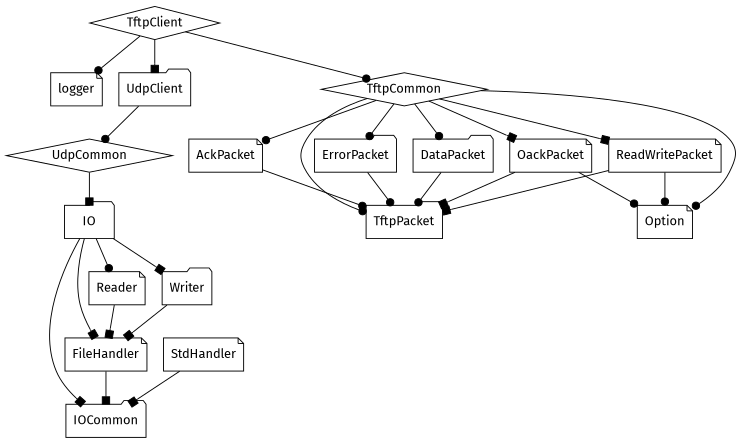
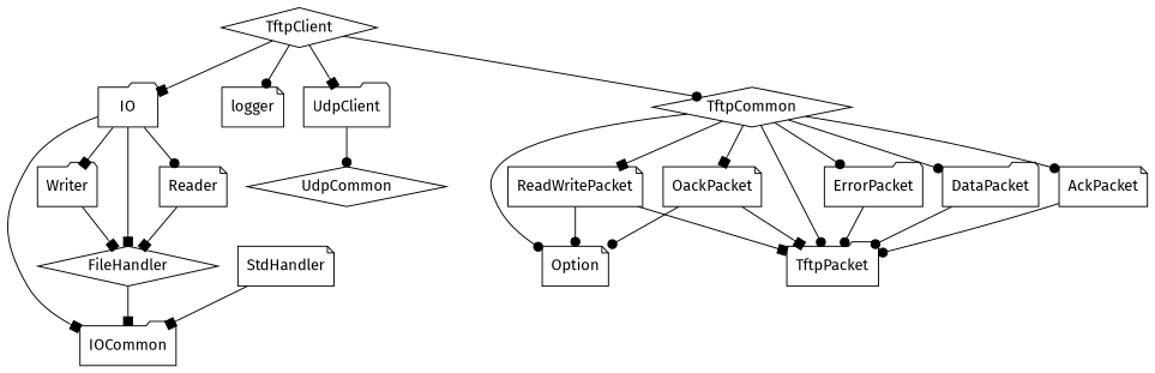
  digraph {
    fontname="Fira Sans"
    node [fontname="Fira Sans" shape=note]
    edge [arrowhead=dot fontname="Fira Sans"]
    TftpClient [shape=diamond]
    IO [shape=folder]
    logger
    UdpClient [shape=folder]
    TftpCommon [shape=diamond]
-   FileHandler
+   FileHandler [shape=diamond]
    IOCommon [shape=folder]
    Reader
    Writer [shape=folder]
    UdpCommon [shape=diamond]
    ErrorPacket [shape=folder]
    TftpPacket [shape=folder]
    DataPacket [shape=folder]
    OackPacket
    Option
    AckPacket
    ReadWritePacket
    StdHandler
-   UdpCommon -> IO [arrowhead=box]
+   TftpClient -> IO [arrowhead=box]
    TftpClient -> logger
    TftpClient -> UdpClient [arrowhead=box]
    TftpClient -> TftpCommon
    IO -> FileHandler [arrowhead=box]
    IO -> IOCommon [arrowhead=box]
    IO -> Reader
    IO -> Writer [arrowhead=box]
    UdpClient -> UdpCommon
    TftpCommon -> ErrorPacket
    TftpCommon -> TftpPacket
    TftpCommon -> DataPacket
    TftpCommon -> OackPacket [arrowhead=box]
    TftpCommon -> Option
    TftpCommon -> AckPacket
    TftpCommon -> ReadWritePacket [arrowhead=box]
    FileHandler -> IOCommon [arrowhead=box]
    Reader -> FileHandler [arrowhead=box]
    Writer -> FileHandler [arrowhead=box]
    ErrorPacket -> TftpPacket
    DataPacket -> TftpPacket
    OackPacket -> TftpPacket [arrowhead=box]
    OackPacket -> Option
    AckPacket -> TftpPacket
    ReadWritePacket -> TftpPacket [arrowhead=box]
    ReadWritePacket -> Option
    StdHandler -> IOCommon [arrowhead=box]
  }
